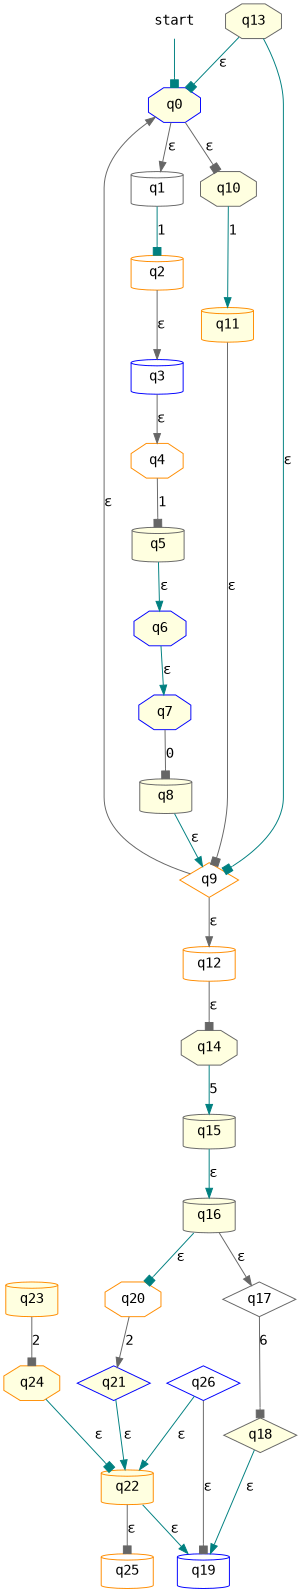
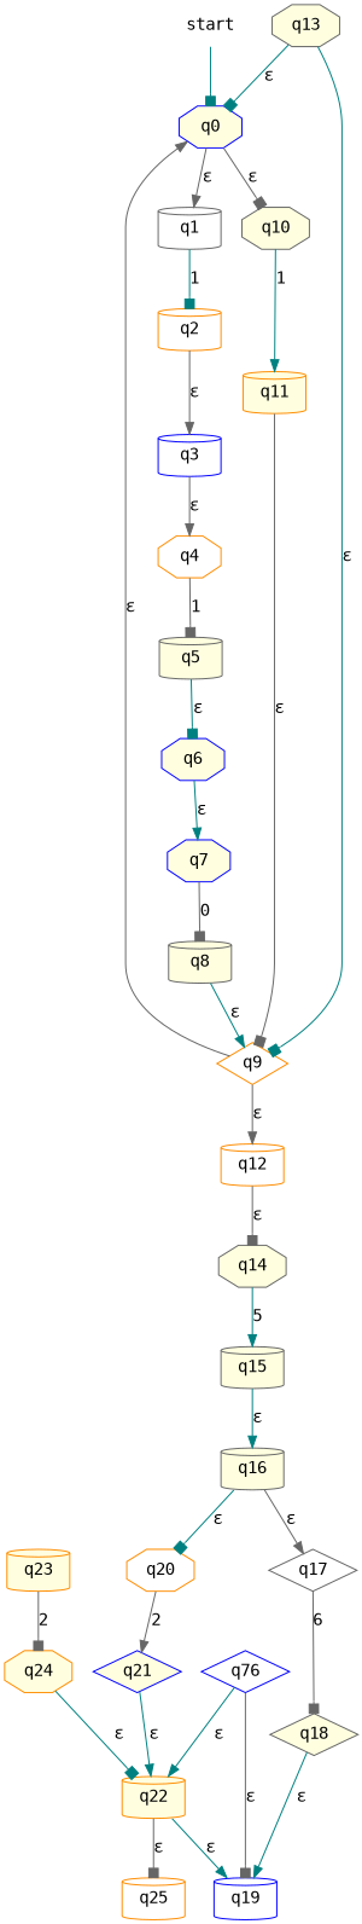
  digraph {
    fontname="DejaVu Sans Mono"
    node [color=darkorange fillcolor=lightyellow fontname="DejaVu Sans Mono" shape=cylinder style=filled]
    edge [arrowhead=normal color=teal fontname="DejaVu Sans Mono"]
    start [fillcolor=white shape=none]
    q0 [color=blue shape=octagon]
    q1 [color=gray40 fillcolor=white]
    q10 [color=gray40 shape=octagon]
    q25 [fillcolor=white]
    q2 [fillcolor=white]
    q11
    q3 [color=blue fillcolor=white]
    q9 [fillcolor=white shape=diamond]
    q4 [fillcolor=white shape=octagon]
    q5 [color=gray40]
    q6 [color=blue shape=octagon]
    q7 [color=blue shape=octagon]
    q8 [color=gray40]
    q12 [fillcolor=white]
    q14 [color=gray40 shape=octagon]
    q15 [color=gray40]
    q16 [color=gray40]
    q13 [color=gray40 shape=octagon]
    q17 [color=gray40 fillcolor=white shape=diamond]
    q20 [fillcolor=white shape=octagon]
    q18 [color=gray40 shape=diamond]
    q21 [color=blue shape=diamond]
    q19 [color=blue fillcolor=white]
    q22
    q24 [shape=octagon]
    q23
-   q26 [color=blue fillcolor=white shape=diamond]
+   q26 [color=blue fillcolor=white shape=diamond label=q76]
    start -> q0 [arrowhead=box]
    q0 -> q1 [color=gray40 label="&epsilon;"]
    q0 -> q10 [arrowhead=box color=gray40 label="&epsilon;"]
    q1 -> q2 [arrowhead=box label=1]
    q10 -> q11 [label=1]
    q2 -> q3 [color=gray40 label="&epsilon;"]
    q11 -> q9 [arrowhead=box color=gray40 label="&epsilon;"]
    q3 -> q4 [color=gray40 label="&epsilon;"]
    q9 -> q0 [color=gray40 label="&epsilon;"]
    q9 -> q12 [color=gray40 label="&epsilon;"]
    q4 -> q5 [arrowhead=box color=gray40 label=1]
-   q5 -> q6 [label="&epsilon;"]
+   q5 -> q6 [arrowhead=box label="&epsilon;"]
    q6 -> q7 [label="&epsilon;"]
    q7 -> q8 [arrowhead=box color=gray40 label=0]
    q8 -> q9 [label="&epsilon;"]
    q12 -> q14 [arrowhead=box color=gray40 label="&epsilon;"]
    q14 -> q15 [label=5]
    q15 -> q16 [label="&epsilon;"]
    q16 -> q17 [color=gray40 label="&epsilon;"]
    q16 -> q20 [arrowhead=box label="&epsilon;"]
    q13 -> q0 [arrowhead=box label="&epsilon;"]
    q13 -> q9 [arrowhead=box label="&epsilon;"]
    q17 -> q18 [arrowhead=box color=gray40 label=6]
    q20 -> q21 [color=gray40 label=2]
    q18 -> q19 [label="&epsilon;"]
    q21 -> q22 [label="&epsilon;"]
    q22 -> q25 [arrowhead=box color=gray40 label="&epsilon;"]
    q22 -> q19 [label="&epsilon;"]
    q24 -> q22 [arrowhead=box label="&epsilon;"]
    q23 -> q24 [arrowhead=box color=gray40 label=2]
    q26 -> q19 [arrowhead=box color=gray40 label="&epsilon;"]
    q26 -> q22 [label="&epsilon;"]
  }
